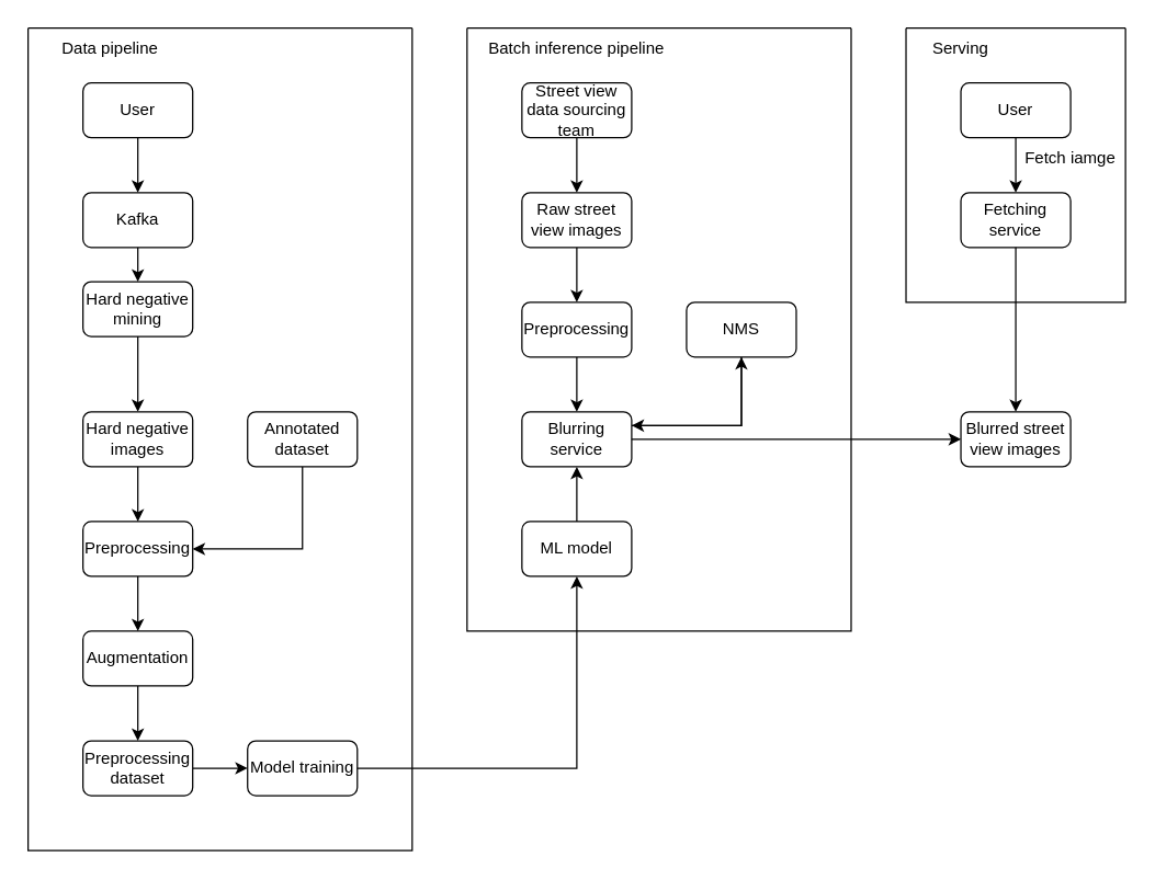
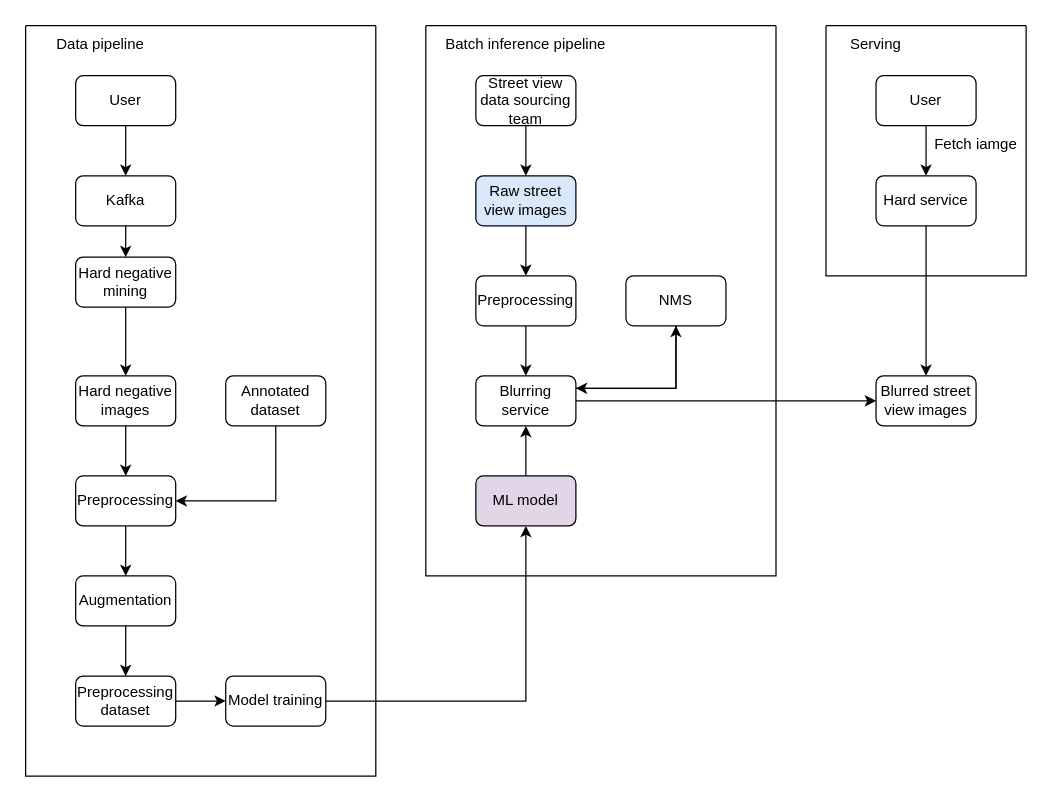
  <mxCell id="0" />
  <mxCell id="1" parent="0" />
  <mxCell id="2" value="" style="swimlane;startSize=0;" parent="1" vertex="1"><mxGeometry x="20" y="20" width="280" height="600" as="geometry" /></mxCell>
  <mxCell id="3" style="edgeStyle=orthogonalEdgeStyle;rounded=0;orthogonalLoop=1;jettySize=auto;html=1;exitX=0.5;exitY=1;exitDx=0;exitDy=0;entryX=0.5;entryY=0;entryDx=0;entryDy=0;" parent="2" source="4" target="6" edge="1"><mxGeometry relative="1" as="geometry" /></mxCell>
  <mxCell id="4" value="Kafka" style="rounded=1;whiteSpace=wrap;html=1;" parent="2" vertex="1"><mxGeometry x="40" y="120" width="80" height="40" as="geometry" /></mxCell>
  <mxCell id="5" style="edgeStyle=orthogonalEdgeStyle;rounded=0;orthogonalLoop=1;jettySize=auto;html=1;exitX=0.5;exitY=1;exitDx=0;exitDy=0;entryX=0.5;entryY=0;entryDx=0;entryDy=0;" parent="2" source="6" target="8" edge="1"><mxGeometry relative="1" as="geometry" /></mxCell>
  <mxCell id="6" value="Hard negative mining" style="rounded=1;whiteSpace=wrap;html=1;" parent="2" vertex="1"><mxGeometry x="40" y="185" width="80" height="40" as="geometry" /></mxCell>
  <mxCell id="7" style="edgeStyle=orthogonalEdgeStyle;rounded=0;orthogonalLoop=1;jettySize=auto;html=1;exitX=0.5;exitY=1;exitDx=0;exitDy=0;entryX=0.5;entryY=0;entryDx=0;entryDy=0;" parent="2" source="8" target="10" edge="1"><mxGeometry relative="1" as="geometry" /></mxCell>
  <mxCell id="8" value="Hard negative images" style="rounded=1;whiteSpace=wrap;html=1;" parent="2" vertex="1"><mxGeometry x="40" y="280" width="80" height="40" as="geometry" /></mxCell>
  <mxCell id="9" style="edgeStyle=orthogonalEdgeStyle;rounded=0;orthogonalLoop=1;jettySize=auto;html=1;exitX=0.5;exitY=1;exitDx=0;exitDy=0;entryX=0.5;entryY=0;entryDx=0;entryDy=0;" parent="2" source="10" target="12" edge="1"><mxGeometry relative="1" as="geometry" /></mxCell>
  <mxCell id="10" value="Preprocessing" style="rounded=1;whiteSpace=wrap;html=1;" parent="2" vertex="1"><mxGeometry x="40" y="360" width="80" height="40" as="geometry" /></mxCell>
  <mxCell id="11" style="edgeStyle=orthogonalEdgeStyle;rounded=0;orthogonalLoop=1;jettySize=auto;html=1;exitX=0.5;exitY=1;exitDx=0;exitDy=0;entryX=0.5;entryY=0;entryDx=0;entryDy=0;" parent="2" source="12" target="14" edge="1"><mxGeometry relative="1" as="geometry" /></mxCell>
  <mxCell id="12" value="Augmentation" style="rounded=1;whiteSpace=wrap;html=1;" parent="2" vertex="1"><mxGeometry x="40" y="440" width="80" height="40" as="geometry" /></mxCell>
  <mxCell id="13" style="edgeStyle=orthogonalEdgeStyle;rounded=0;orthogonalLoop=1;jettySize=auto;html=1;exitX=1;exitY=0.5;exitDx=0;exitDy=0;entryX=0;entryY=0.5;entryDx=0;entryDy=0;" parent="2" source="14" target="17" edge="1"><mxGeometry relative="1" as="geometry" /></mxCell>
  <mxCell id="14" value="Preprocessing dataset" style="rounded=1;whiteSpace=wrap;html=1;" parent="2" vertex="1"><mxGeometry x="40" y="520" width="80" height="40" as="geometry" /></mxCell>
  <mxCell id="15" style="edgeStyle=orthogonalEdgeStyle;rounded=0;orthogonalLoop=1;jettySize=auto;html=1;exitX=0.5;exitY=1;exitDx=0;exitDy=0;entryX=1;entryY=0.5;entryDx=0;entryDy=0;" parent="2" source="16" target="10" edge="1"><mxGeometry relative="1" as="geometry" /></mxCell>
  <mxCell id="16" value="Annotated dataset" style="rounded=1;whiteSpace=wrap;html=1;" parent="2" vertex="1"><mxGeometry x="160" y="280" width="80" height="40" as="geometry" /></mxCell>
  <mxCell id="17" value="Model training" style="rounded=1;whiteSpace=wrap;html=1;" parent="2" vertex="1"><mxGeometry x="160" y="520" width="80" height="40" as="geometry" /></mxCell>
  <mxCell id="18" style="edgeStyle=orthogonalEdgeStyle;rounded=0;orthogonalLoop=1;jettySize=auto;html=1;exitX=0.5;exitY=1;exitDx=0;exitDy=0;entryX=0.5;entryY=0;entryDx=0;entryDy=0;" parent="2" source="19" target="4" edge="1"><mxGeometry relative="1" as="geometry" /></mxCell>
  <mxCell id="19" value="User" style="rounded=1;whiteSpace=wrap;html=1;" parent="2" vertex="1"><mxGeometry x="40" y="40" width="80" height="40" as="geometry" /></mxCell>
  <mxCell id="20" value="Data pipeline" style="text;html=1;strokeColor=none;fillColor=none;align=center;verticalAlign=middle;whiteSpace=wrap;rounded=0;" parent="2" vertex="1"><mxGeometry width="120" height="30" as="geometry" /></mxCell>
  <mxCell id="21" value="" style="swimlane;startSize=0;" parent="1" vertex="1"><mxGeometry x="340" y="20" width="280" height="440" as="geometry" /></mxCell>
  <mxCell id="22" style="edgeStyle=orthogonalEdgeStyle;rounded=0;orthogonalLoop=1;jettySize=auto;html=1;exitX=0.5;exitY=1;exitDx=0;exitDy=0;entryX=0.5;entryY=0;entryDx=0;entryDy=0;" parent="21" source="23" target="29" edge="1"><mxGeometry relative="1" as="geometry" /></mxCell>
- <mxCell id="23" value="Raw street view images" style="rounded=1;whiteSpace=wrap;html=1;" parent="21" vertex="1"><mxGeometry x="40" y="120" width="80" height="40" as="geometry" /></mxCell>
+ <mxCell id="23" value="Raw street view images" style="rounded=1;whiteSpace=wrap;html=1;fillColor=#dae8fc;" parent="21" vertex="1"><mxGeometry x="40" y="120" width="80" height="40" as="geometry" /></mxCell>
  <mxCell id="24" style="edgeStyle=orthogonalEdgeStyle;rounded=0;orthogonalLoop=1;jettySize=auto;html=1;exitX=0.5;exitY=1;exitDx=0;exitDy=0;entryX=0.5;entryY=0;entryDx=0;entryDy=0;" parent="21" source="25" target="23" edge="1"><mxGeometry relative="1" as="geometry" /></mxCell>
  <mxCell id="25" value="Street view data sourcing team" style="rounded=1;whiteSpace=wrap;html=1;" parent="21" vertex="1"><mxGeometry x="40" y="40" width="80" height="40" as="geometry" /></mxCell>
  <mxCell id="26" style="edgeStyle=orthogonalEdgeStyle;rounded=0;orthogonalLoop=1;jettySize=auto;html=1;exitX=1;exitY=0.25;exitDx=0;exitDy=0;entryX=0.5;entryY=1;entryDx=0;entryDy=0;" edge="1" parent="21" source="27" target="33"><mxGeometry relative="1" as="geometry" /></mxCell>
  <mxCell id="27" value="Blurring service" style="rounded=1;whiteSpace=wrap;html=1;" parent="21" vertex="1"><mxGeometry x="40" y="280" width="80" height="40" as="geometry" /></mxCell>
  <mxCell id="28" style="edgeStyle=orthogonalEdgeStyle;rounded=0;orthogonalLoop=1;jettySize=auto;html=1;exitX=0.5;exitY=1;exitDx=0;exitDy=0;entryX=0.5;entryY=0;entryDx=0;entryDy=0;" parent="21" source="29" target="27" edge="1"><mxGeometry relative="1" as="geometry" /></mxCell>
  <mxCell id="29" value="Preprocessing" style="rounded=1;whiteSpace=wrap;html=1;" parent="21" vertex="1"><mxGeometry x="40" y="200" width="80" height="40" as="geometry" /></mxCell>
  <mxCell id="30" style="edgeStyle=orthogonalEdgeStyle;rounded=0;orthogonalLoop=1;jettySize=auto;html=1;exitX=0.5;exitY=0;exitDx=0;exitDy=0;entryX=0.5;entryY=1;entryDx=0;entryDy=0;" parent="21" source="31" target="27" edge="1"><mxGeometry relative="1" as="geometry" /></mxCell>
- <mxCell id="31" value="ML model" style="rounded=1;whiteSpace=wrap;html=1;" parent="21" vertex="1"><mxGeometry x="40" y="360" width="80" height="40" as="geometry" /></mxCell>
+ <mxCell id="31" value="ML model" style="rounded=1;whiteSpace=wrap;html=1;fillColor=#e1d5e7;" parent="21" vertex="1"><mxGeometry x="40" y="360" width="80" height="40" as="geometry" /></mxCell>
  <mxCell id="32" style="edgeStyle=orthogonalEdgeStyle;rounded=0;orthogonalLoop=1;jettySize=auto;html=1;exitX=0.5;exitY=1;exitDx=0;exitDy=0;entryX=1;entryY=0.25;entryDx=0;entryDy=0;" edge="1" parent="21" source="33" target="27"><mxGeometry relative="1" as="geometry" /></mxCell>
  <mxCell id="33" value="NMS" style="rounded=1;whiteSpace=wrap;html=1;" parent="21" vertex="1"><mxGeometry x="160" y="200" width="80" height="40" as="geometry" /></mxCell>
  <mxCell id="34" value="Batch inference pipeline" style="text;html=1;strokeColor=none;fillColor=none;align=center;verticalAlign=middle;whiteSpace=wrap;rounded=0;" parent="21" vertex="1"><mxGeometry width="160" height="30" as="geometry" /></mxCell>
  <mxCell id="35" style="edgeStyle=orthogonalEdgeStyle;rounded=0;orthogonalLoop=1;jettySize=auto;html=1;exitX=1;exitY=0.5;exitDx=0;exitDy=0;entryX=0.5;entryY=1;entryDx=0;entryDy=0;" parent="1" source="17" target="31" edge="1"><mxGeometry relative="1" as="geometry" /></mxCell>
  <mxCell id="36" value="" style="swimlane;startSize=0;" parent="1" vertex="1"><mxGeometry x="660" y="20" width="160" height="200" as="geometry" /></mxCell>
  <mxCell id="37" style="edgeStyle=orthogonalEdgeStyle;rounded=0;orthogonalLoop=1;jettySize=auto;html=1;exitX=0.5;exitY=1;exitDx=0;exitDy=0;entryX=0.5;entryY=0;entryDx=0;entryDy=0;" parent="36" source="38" target="39" edge="1"><mxGeometry relative="1" as="geometry" /></mxCell>
  <mxCell id="38" value="User" style="rounded=1;whiteSpace=wrap;html=1;" parent="36" vertex="1"><mxGeometry x="40" y="40" width="80" height="40" as="geometry" /></mxCell>
- <mxCell id="39" value="Fetching service" style="rounded=1;whiteSpace=wrap;html=1;" parent="36" vertex="1"><mxGeometry x="40" y="120" width="80" height="40" as="geometry" /></mxCell>
+ <mxCell id="39" value="Hard service" style="rounded=1;whiteSpace=wrap;html=1;" parent="36" vertex="1"><mxGeometry x="40" y="120" width="80" height="40" as="geometry" /></mxCell>
  <mxCell id="40" value="Fetch iamge" style="text;html=1;strokeColor=none;fillColor=none;align=center;verticalAlign=middle;whiteSpace=wrap;rounded=0;" parent="36" vertex="1"><mxGeometry x="80" y="80" width="80" height="30" as="geometry" /></mxCell>
  <mxCell id="41" value="Serving" style="text;html=1;strokeColor=none;fillColor=none;align=center;verticalAlign=middle;whiteSpace=wrap;rounded=0;" parent="36" vertex="1"><mxGeometry width="80" height="30" as="geometry" /></mxCell>
  <mxCell id="42" value="Blurred street view images" style="rounded=1;whiteSpace=wrap;html=1;" parent="1" vertex="1"><mxGeometry x="700" y="300" width="80" height="40" as="geometry" /></mxCell>
  <mxCell id="43" style="edgeStyle=orthogonalEdgeStyle;rounded=0;orthogonalLoop=1;jettySize=auto;html=1;exitX=1;exitY=0.5;exitDx=0;exitDy=0;entryX=0;entryY=0.5;entryDx=0;entryDy=0;" parent="1" source="27" target="42" edge="1"><mxGeometry relative="1" as="geometry" /></mxCell>
  <mxCell id="44" style="edgeStyle=orthogonalEdgeStyle;rounded=0;orthogonalLoop=1;jettySize=auto;html=1;exitX=0.5;exitY=1;exitDx=0;exitDy=0;" edge="1" parent="1" source="39" target="42"><mxGeometry relative="1" as="geometry" /></mxCell>
